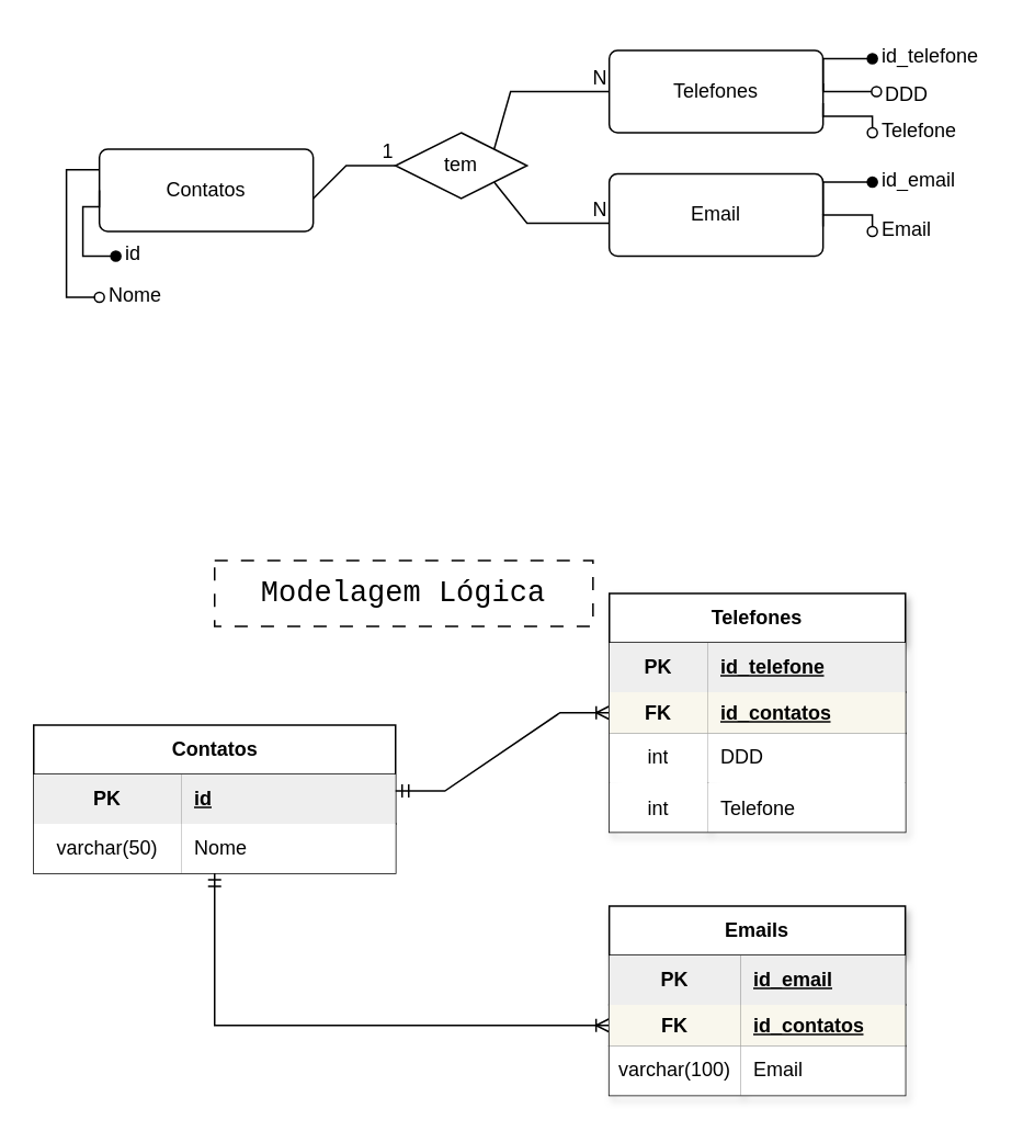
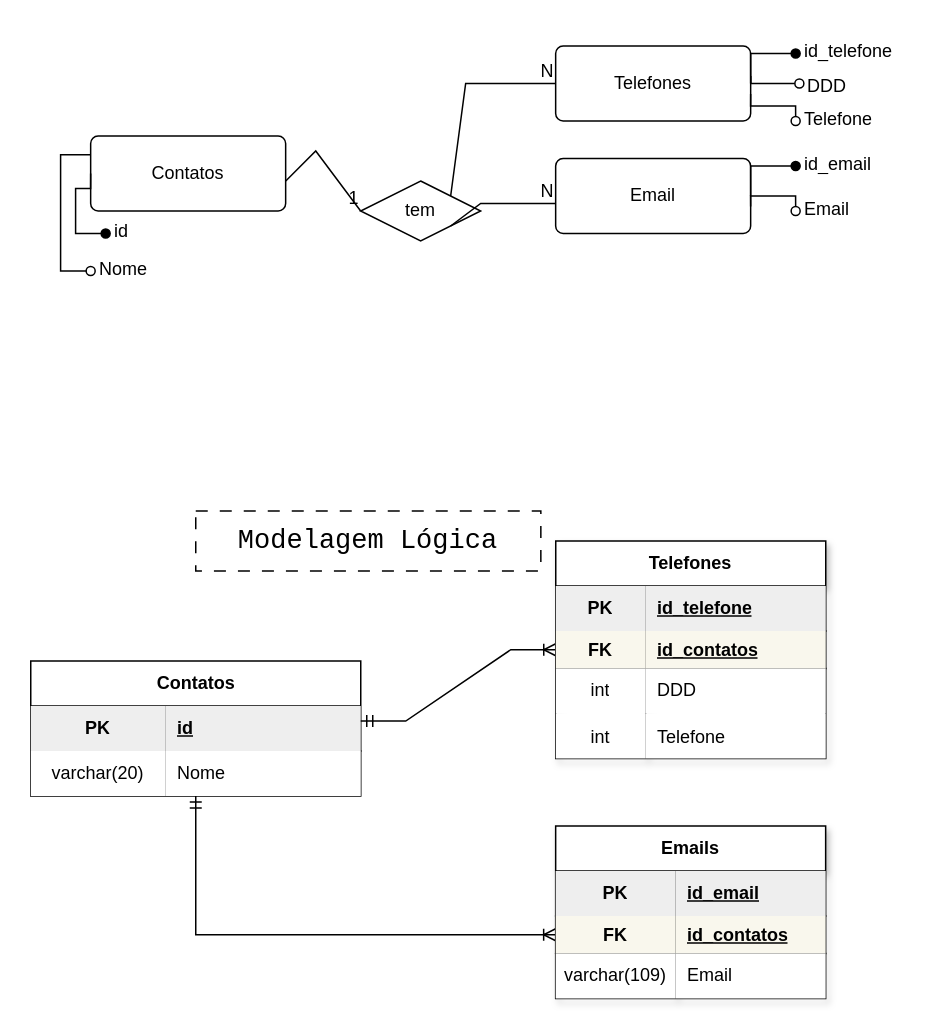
  <mxCell id="0" />
  <mxCell id="1" parent="0" />
  <mxCell id="2" style="edgeStyle=orthogonalEdgeStyle;rounded=0;orthogonalLoop=1;jettySize=auto;html=1;entryX=0;entryY=0.5;entryDx=0;entryDy=0;endArrow=ERoneToMany;endFill=0;startArrow=ERmandOne;startFill=0;" parent="1" source="3" target="28" edge="1"><mxGeometry relative="1" as="geometry" /></mxCell>
  <mxCell id="3" value="Contatos" style="shape=table;startSize=30;container=1;collapsible=1;childLayout=tableLayout;fixedRows=1;rowLines=0;fontStyle=1;align=center;resizeLast=1;html=1;" parent="1" vertex="1"><mxGeometry x="20" y="440" width="220" height="90" as="geometry" /></mxCell>
  <mxCell id="4" value="" style="shape=tableRow;horizontal=0;startSize=0;swimlaneHead=0;swimlaneBody=0;fillColor=none;collapsible=0;dropTarget=0;points=[[0,0.5],[1,0.5]];portConstraint=eastwest;top=0;left=0;right=0;bottom=1;" parent="3" vertex="1"><mxGeometry y="30" width="220" height="30" as="geometry" /></mxCell>
  <mxCell id="5" value="PK" style="shape=partialRectangle;connectable=0;fillColor=#eeeeee;top=0;left=0;bottom=0;right=0;fontStyle=1;overflow=hidden;whiteSpace=wrap;html=1;strokeColor=#36393d;" parent="4" vertex="1"><mxGeometry width="90" height="30" as="geometry"><mxRectangle width="90" height="30" as="alternateBounds" /></mxGeometry></mxCell>
  <mxCell id="6" value="id" style="shape=partialRectangle;connectable=0;fillColor=#eeeeee;top=0;left=0;bottom=0;right=0;align=left;spacingLeft=6;fontStyle=5;overflow=hidden;whiteSpace=wrap;html=1;strokeColor=#36393d;" parent="4" vertex="1"><mxGeometry x="90" width="130" height="30" as="geometry"><mxRectangle width="130" height="30" as="alternateBounds" /></mxGeometry></mxCell>
  <mxCell id="7" value="" style="shape=tableRow;horizontal=0;startSize=0;swimlaneHead=0;swimlaneBody=0;fillColor=none;collapsible=0;dropTarget=0;points=[[0,0.5],[1,0.5]];portConstraint=eastwest;top=0;left=0;right=0;bottom=0;" parent="3" vertex="1"><mxGeometry y="60" width="220" height="30" as="geometry" /></mxCell>
- <mxCell id="8" value="varchar(50)" style="shape=partialRectangle;connectable=0;top=0;left=0;bottom=0;right=0;editable=1;overflow=hidden;whiteSpace=wrap;html=1;" parent="7" vertex="1"><mxGeometry width="90" height="30" as="geometry"><mxRectangle width="90" height="30" as="alternateBounds" /></mxGeometry></mxCell>
+ <mxCell id="8" value="varchar(20)" style="shape=partialRectangle;connectable=0;top=0;left=0;bottom=0;right=0;editable=1;overflow=hidden;whiteSpace=wrap;html=1;" parent="7" vertex="1"><mxGeometry width="90" height="30" as="geometry"><mxRectangle width="90" height="30" as="alternateBounds" /></mxGeometry></mxCell>
  <mxCell id="9" value="Nome" style="shape=partialRectangle;connectable=0;top=0;left=0;bottom=0;right=0;align=left;spacingLeft=6;overflow=hidden;whiteSpace=wrap;html=1;" parent="7" vertex="1"><mxGeometry x="90" width="130" height="30" as="geometry"><mxRectangle width="130" height="30" as="alternateBounds" /></mxGeometry></mxCell>
  <mxCell id="10" value="" style="edgeStyle=entityRelationEdgeStyle;fontSize=12;html=1;endArrow=ERoneToMany;rounded=0;entryX=0;entryY=0.5;entryDx=0;entryDy=0;startArrow=ERmandOne;startFill=0;" parent="1" target="15" edge="1"><mxGeometry width="100" height="100" relative="1" as="geometry"><mxPoint x="240" y="480" as="sourcePoint" /><mxPoint x="340" y="380" as="targetPoint" /></mxGeometry></mxCell>
  <mxCell id="11" value="Telefones" style="shape=table;startSize=30;container=1;collapsible=1;childLayout=tableLayout;fixedRows=1;rowLines=0;fontStyle=1;align=center;resizeLast=1;html=1;whiteSpace=wrap;shadow=1;" parent="1" vertex="1"><mxGeometry x="370" y="360" width="180" height="145" as="geometry" /></mxCell>
  <mxCell id="12" value="" style="shape=tableRow;horizontal=0;startSize=0;swimlaneHead=0;swimlaneBody=0;fillColor=none;collapsible=0;dropTarget=0;points=[[0,0.5],[1,0.5]];portConstraint=eastwest;top=0;left=0;right=0;bottom=1;html=1;swimlaneFillColor=none;rounded=0;" parent="11" vertex="1"><mxGeometry y="30" width="180" height="30" as="geometry" /></mxCell>
  <mxCell id="13" value="PK" style="shape=partialRectangle;connectable=0;top=0;left=0;bottom=0;right=0;fontStyle=1;overflow=hidden;html=1;whiteSpace=wrap;fillColor=#eeeeee;strokeColor=#36393d;" parent="12" vertex="1"><mxGeometry width="60" height="30" as="geometry"><mxRectangle width="60" height="30" as="alternateBounds" /></mxGeometry></mxCell>
  <mxCell id="14" value="id_telefone" style="shape=partialRectangle;connectable=0;top=0;left=0;bottom=0;right=0;align=left;spacingLeft=6;fontStyle=5;overflow=hidden;html=1;whiteSpace=wrap;fillColor=#eeeeee;strokeColor=#36393d;" parent="12" vertex="1"><mxGeometry x="60" width="120" height="30" as="geometry"><mxRectangle width="120" height="30" as="alternateBounds" /></mxGeometry></mxCell>
  <mxCell id="15" value="" style="shape=tableRow;horizontal=0;startSize=0;swimlaneHead=0;swimlaneBody=0;fillColor=none;collapsible=0;dropTarget=0;points=[[0,0.5],[1,0.5]];portConstraint=eastwest;top=0;left=0;right=0;bottom=1;html=1;" parent="11" vertex="1"><mxGeometry y="60" width="180" height="25" as="geometry" /></mxCell>
  <mxCell id="16" value="FK" style="shape=partialRectangle;connectable=0;fillColor=#f9f7ed;top=0;left=0;bottom=0;right=0;fontStyle=1;overflow=hidden;html=1;whiteSpace=wrap;strokeColor=#36393d;" parent="15" vertex="1"><mxGeometry width="60" height="25" as="geometry"><mxRectangle width="60" height="25" as="alternateBounds" /></mxGeometry></mxCell>
  <mxCell id="17" value="id_contatos" style="shape=partialRectangle;connectable=0;fillColor=#f9f7ed;top=0;left=0;bottom=0;right=0;align=left;spacingLeft=6;fontStyle=5;overflow=hidden;html=1;whiteSpace=wrap;strokeColor=#36393d;" parent="15" vertex="1"><mxGeometry x="60" width="120" height="25" as="geometry"><mxRectangle width="120" height="25" as="alternateBounds" /></mxGeometry></mxCell>
  <mxCell id="18" value="" style="shape=tableRow;horizontal=0;startSize=0;swimlaneHead=0;swimlaneBody=0;fillColor=none;collapsible=0;dropTarget=0;points=[[0,0.5],[1,0.5]];portConstraint=eastwest;top=0;left=0;right=0;bottom=0;html=1;" parent="11" vertex="1"><mxGeometry y="85" width="180" height="30" as="geometry" /></mxCell>
  <mxCell id="19" value="int" style="shape=partialRectangle;connectable=0;top=0;left=0;bottom=0;right=0;editable=1;overflow=hidden;html=1;whiteSpace=wrap;" parent="18" vertex="1"><mxGeometry width="60" height="30" as="geometry"><mxRectangle width="60" height="30" as="alternateBounds" /></mxGeometry></mxCell>
  <mxCell id="20" value="DDD" style="shape=partialRectangle;connectable=0;top=0;left=0;bottom=0;right=0;align=left;spacingLeft=6;overflow=hidden;html=1;whiteSpace=wrap;" parent="18" vertex="1"><mxGeometry x="60" width="120" height="30" as="geometry"><mxRectangle width="120" height="30" as="alternateBounds" /></mxGeometry></mxCell>
  <mxCell id="21" value="" style="shape=tableRow;horizontal=0;startSize=0;swimlaneHead=0;swimlaneBody=0;fillColor=none;collapsible=0;dropTarget=0;points=[[0,0.5],[1,0.5]];portConstraint=eastwest;top=0;left=0;right=0;bottom=0;" vertex="1" parent="11"><mxGeometry y="115" width="180" height="30" as="geometry" /></mxCell>
  <mxCell id="22" value="int" style="shape=partialRectangle;connectable=0;fillColor=default;top=0;left=0;bottom=0;right=0;editable=1;overflow=hidden;strokeColor=default;align=center;verticalAlign=middle;fontFamily=Helvetica;fontSize=12;fontColor=default;" vertex="1" parent="21"><mxGeometry width="60" height="30" as="geometry"><mxRectangle width="60" height="30" as="alternateBounds" /></mxGeometry></mxCell>
  <mxCell id="23" value="Telefone" style="shape=partialRectangle;connectable=0;fillColor=default;top=0;left=0;bottom=0;right=0;align=left;spacingLeft=6;overflow=hidden;strokeColor=default;verticalAlign=middle;fontFamily=Helvetica;fontSize=12;fontColor=default;" vertex="1" parent="21"><mxGeometry x="60" width="120" height="30" as="geometry"><mxRectangle width="120" height="30" as="alternateBounds" /></mxGeometry></mxCell>
  <mxCell id="24" value="Emails" style="shape=table;startSize=30;container=1;collapsible=1;childLayout=tableLayout;fixedRows=1;rowLines=0;fontStyle=1;align=center;resizeLast=1;html=1;whiteSpace=wrap;shadow=1;" parent="1" vertex="1"><mxGeometry x="369.94" y="550" width="180" height="115" as="geometry" /></mxCell>
  <mxCell id="25" value="" style="shape=tableRow;horizontal=0;startSize=0;swimlaneHead=0;swimlaneBody=0;fillColor=none;collapsible=0;dropTarget=0;points=[[0,0.5],[1,0.5]];portConstraint=eastwest;top=0;left=0;right=0;bottom=1;html=1;swimlaneFillColor=none;rounded=0;" parent="24" vertex="1"><mxGeometry y="30" width="180" height="30" as="geometry" /></mxCell>
  <mxCell id="26" value="PK" style="shape=partialRectangle;connectable=0;top=0;left=0;bottom=0;right=0;fontStyle=1;overflow=hidden;html=1;whiteSpace=wrap;fillColor=#eeeeee;strokeColor=#36393d;" parent="25" vertex="1"><mxGeometry width="80" height="30" as="geometry"><mxRectangle width="80" height="30" as="alternateBounds" /></mxGeometry></mxCell>
  <mxCell id="27" value="id_email" style="shape=partialRectangle;connectable=0;top=0;left=0;bottom=0;right=0;align=left;spacingLeft=6;fontStyle=5;overflow=hidden;html=1;whiteSpace=wrap;fillColor=#eeeeee;strokeColor=#36393d;" parent="25" vertex="1"><mxGeometry x="80" width="100" height="30" as="geometry"><mxRectangle width="100" height="30" as="alternateBounds" /></mxGeometry></mxCell>
  <mxCell id="28" value="" style="shape=tableRow;horizontal=0;startSize=0;swimlaneHead=0;swimlaneBody=0;fillColor=none;collapsible=0;dropTarget=0;points=[[0,0.5],[1,0.5]];portConstraint=eastwest;top=0;left=0;right=0;bottom=1;html=1;" parent="24" vertex="1"><mxGeometry y="60" width="180" height="25" as="geometry" /></mxCell>
  <mxCell id="29" value="FK" style="shape=partialRectangle;connectable=0;fillColor=#f9f7ed;top=0;left=0;bottom=0;right=0;fontStyle=1;overflow=hidden;html=1;whiteSpace=wrap;strokeColor=#36393d;" parent="28" vertex="1"><mxGeometry width="80" height="25" as="geometry"><mxRectangle width="80" height="25" as="alternateBounds" /></mxGeometry></mxCell>
  <mxCell id="30" value="id_contatos" style="shape=partialRectangle;connectable=0;fillColor=#f9f7ed;top=0;left=0;bottom=0;right=0;align=left;spacingLeft=6;fontStyle=5;overflow=hidden;html=1;whiteSpace=wrap;strokeColor=#36393d;" parent="28" vertex="1"><mxGeometry x="80" width="100" height="25" as="geometry"><mxRectangle width="100" height="25" as="alternateBounds" /></mxGeometry></mxCell>
  <mxCell id="31" value="" style="shape=tableRow;horizontal=0;startSize=0;swimlaneHead=0;swimlaneBody=0;fillColor=none;collapsible=0;dropTarget=0;points=[[0,0.5],[1,0.5]];portConstraint=eastwest;top=0;left=0;right=0;bottom=0;html=1;" parent="24" vertex="1"><mxGeometry y="85" width="180" height="30" as="geometry" /></mxCell>
- <mxCell id="32" value="varchar(100)" style="shape=partialRectangle;connectable=0;top=0;left=0;bottom=0;right=0;editable=1;overflow=hidden;html=1;whiteSpace=wrap;" parent="31" vertex="1"><mxGeometry width="80" height="30" as="geometry"><mxRectangle width="80" height="30" as="alternateBounds" /></mxGeometry></mxCell>
+ <mxCell id="32" value="varchar(109)" style="shape=partialRectangle;connectable=0;top=0;left=0;bottom=0;right=0;editable=1;overflow=hidden;html=1;whiteSpace=wrap;" parent="31" vertex="1"><mxGeometry width="80" height="30" as="geometry"><mxRectangle width="80" height="30" as="alternateBounds" /></mxGeometry></mxCell>
  <mxCell id="33" value="Email" style="shape=partialRectangle;connectable=0;top=0;left=0;bottom=0;right=0;align=left;spacingLeft=6;overflow=hidden;html=1;whiteSpace=wrap;" parent="31" vertex="1"><mxGeometry x="80" width="100" height="30" as="geometry"><mxRectangle width="100" height="30" as="alternateBounds" /></mxGeometry></mxCell>
  <mxCell id="34" value="Contatos" style="rounded=1;arcSize=10;whiteSpace=wrap;html=1;align=center;" parent="1" vertex="1"><mxGeometry x="59.94" y="90" width="130" height="50" as="geometry" /></mxCell>
- <mxCell id="35" value="tem" style="shape=rhombus;perimeter=rhombusPerimeter;whiteSpace=wrap;html=1;align=center;" parent="1" vertex="1"><mxGeometry x="239.94" y="80" width="80" height="40" as="geometry" /></mxCell>
+ <mxCell id="35" value="tem" style="shape=rhombus;perimeter=rhombusPerimeter;whiteSpace=wrap;html=1;align=center;" parent="1" vertex="1"><mxGeometry x="239.94" y="120" width="80" height="40" as="geometry" /></mxCell>
  <mxCell id="36" style="edgeStyle=orthogonalEdgeStyle;rounded=0;orthogonalLoop=1;jettySize=auto;html=1;entryX=0;entryY=0.5;entryDx=0;entryDy=0;startArrow=oval;startFill=1;endArrow=none;endFill=0;" parent="1" source="37" target="34" edge="1"><mxGeometry relative="1" as="geometry"><Array as="points"><mxPoint x="49.94" y="155" /><mxPoint x="49.94" y="125" /><mxPoint x="59.94" y="125" /></Array></mxGeometry></mxCell>
  <mxCell id="37" value="id" style="text;strokeColor=none;fillColor=none;spacingLeft=4;spacingRight=4;overflow=hidden;rotatable=0;points=[[0,0.5],[1,0.5]];portConstraint=eastwest;fontSize=12;whiteSpace=wrap;html=1;glass=0;" parent="1" vertex="1"><mxGeometry x="69.94" y="140" width="60" height="30" as="geometry" /></mxCell>
  <mxCell id="38" style="edgeStyle=orthogonalEdgeStyle;rounded=0;orthogonalLoop=1;jettySize=auto;html=1;entryX=0;entryY=0.25;entryDx=0;entryDy=0;endArrow=none;endFill=0;startArrow=oval;startFill=0;" parent="1" source="39" target="34" edge="1"><mxGeometry relative="1" as="geometry"><mxPoint x="39.94" y="105" as="targetPoint" /><Array as="points"><mxPoint x="39.94" y="180" /><mxPoint x="39.94" y="102" /></Array></mxGeometry></mxCell>
  <mxCell id="39" value="Nome" style="text;strokeColor=none;fillColor=none;spacingLeft=4;spacingRight=4;overflow=hidden;rotatable=0;points=[[0,0.5],[1,0.5]];portConstraint=eastwest;fontSize=12;whiteSpace=wrap;html=1;glass=0;" parent="1" vertex="1"><mxGeometry x="59.94" y="165" width="60" height="30" as="geometry" /></mxCell>
  <mxCell id="40" value="Telefones" style="rounded=1;arcSize=10;whiteSpace=wrap;html=1;align=center;" parent="1" vertex="1"><mxGeometry x="369.94" y="30" width="130" height="50" as="geometry" /></mxCell>
  <mxCell id="41" style="edgeStyle=orthogonalEdgeStyle;rounded=0;orthogonalLoop=1;jettySize=auto;html=1;entryX=1;entryY=0.5;entryDx=0;entryDy=0;startArrow=oval;startFill=1;endArrow=none;endFill=0;" parent="1" source="42" target="40" edge="1"><mxGeometry relative="1" as="geometry"><Array as="points"><mxPoint x="499.94" y="35" /></Array></mxGeometry></mxCell>
  <mxCell id="42" value="id_telefone" style="text;strokeColor=none;fillColor=none;spacingLeft=4;spacingRight=4;overflow=hidden;rotatable=0;points=[[0,0.5],[1,0.5]];portConstraint=eastwest;fontSize=12;whiteSpace=wrap;html=1;glass=0;" parent="1" vertex="1"><mxGeometry x="529.94" y="20" width="70" height="30" as="geometry" /></mxCell>
  <mxCell id="43" style="edgeStyle=orthogonalEdgeStyle;rounded=0;orthogonalLoop=1;jettySize=auto;html=1;endArrow=none;endFill=0;startArrow=oval;startFill=0;exitX=0;exitY=0.5;exitDx=0;exitDy=0;" parent="1" source="44" edge="1"><mxGeometry relative="1" as="geometry"><mxPoint x="499.94" y="62" as="targetPoint" /><Array as="points"><mxPoint x="530" y="70" /><mxPoint x="500" y="70" /></Array><mxPoint x="599.94" y="140" as="sourcePoint" /></mxGeometry></mxCell>
  <mxCell id="44" value="Telefone" style="text;strokeColor=none;fillColor=none;spacingLeft=4;spacingRight=4;overflow=hidden;rotatable=0;points=[[0,0.5],[1,0.5]];portConstraint=eastwest;fontSize=12;whiteSpace=wrap;html=1;glass=0;" parent="1" vertex="1"><mxGeometry x="529.94" y="65" width="60" height="30" as="geometry" /></mxCell>
  <mxCell id="45" value="Email" style="rounded=1;arcSize=10;whiteSpace=wrap;html=1;align=center;" parent="1" vertex="1"><mxGeometry x="369.94" y="105" width="130" height="50" as="geometry" /></mxCell>
  <mxCell id="46" style="edgeStyle=orthogonalEdgeStyle;rounded=0;orthogonalLoop=1;jettySize=auto;html=1;entryX=1;entryY=0.5;entryDx=0;entryDy=0;startArrow=oval;startFill=1;endArrow=none;endFill=0;" parent="1" source="47" target="45" edge="1"><mxGeometry relative="1" as="geometry"><Array as="points"><mxPoint x="499.94" y="110" /></Array></mxGeometry></mxCell>
  <mxCell id="47" value="id_email" style="text;strokeColor=none;fillColor=none;spacingLeft=4;spacingRight=4;overflow=hidden;rotatable=0;points=[[0,0.5],[1,0.5]];portConstraint=eastwest;fontSize=12;whiteSpace=wrap;html=1;glass=0;" parent="1" vertex="1"><mxGeometry x="529.94" y="95" width="70" height="30" as="geometry" /></mxCell>
  <mxCell id="48" style="edgeStyle=orthogonalEdgeStyle;rounded=0;orthogonalLoop=1;jettySize=auto;html=1;endArrow=none;endFill=0;startArrow=oval;startFill=0;exitX=0;exitY=0.5;exitDx=0;exitDy=0;" parent="1" source="49" edge="1"><mxGeometry relative="1" as="geometry"><mxPoint x="499.94" y="137" as="targetPoint" /><Array as="points"><mxPoint x="529.94" y="140" /><mxPoint x="529.94" y="130" /><mxPoint x="499.94" y="130" /></Array><mxPoint x="599.94" y="215" as="sourcePoint" /></mxGeometry></mxCell>
  <mxCell id="49" value="Email" style="text;strokeColor=none;fillColor=none;spacingLeft=4;spacingRight=4;overflow=hidden;rotatable=0;points=[[0,0.5],[1,0.5]];portConstraint=eastwest;fontSize=12;whiteSpace=wrap;html=1;glass=0;" parent="1" vertex="1"><mxGeometry x="529.94" y="125" width="60" height="30" as="geometry" /></mxCell>
  <mxCell id="50" value="" style="endArrow=none;html=1;rounded=0;exitX=1;exitY=0;exitDx=0;exitDy=0;entryX=0;entryY=0.5;entryDx=0;entryDy=0;" parent="1" source="35" target="40" edge="1"><mxGeometry relative="1" as="geometry"><mxPoint x="189.94" y="135" as="sourcePoint" /><mxPoint x="349.94" y="135" as="targetPoint" /><Array as="points"><mxPoint x="309.94" y="55" /></Array></mxGeometry></mxCell>
  <mxCell id="51" value="N" style="resizable=0;html=1;whiteSpace=wrap;align=right;verticalAlign=bottom;" parent="50" connectable="0" vertex="1"><mxGeometry x="1" relative="1" as="geometry" /></mxCell>
  <mxCell id="52" value="" style="endArrow=none;html=1;rounded=0;entryX=0;entryY=0.6;entryDx=0;entryDy=0;entryPerimeter=0;exitX=1;exitY=1;exitDx=0;exitDy=0;" parent="1" source="35" target="45" edge="1"><mxGeometry relative="1" as="geometry"><mxPoint x="309.94" y="100" as="sourcePoint" /><mxPoint x="379.94" y="65" as="targetPoint" /><Array as="points"><mxPoint x="319.94" y="135" /></Array></mxGeometry></mxCell>
  <mxCell id="53" value="N" style="resizable=0;html=1;whiteSpace=wrap;align=right;verticalAlign=bottom;" parent="52" connectable="0" vertex="1"><mxGeometry x="1" relative="1" as="geometry" /></mxCell>
  <mxCell id="54" value="Modelagem Lógica" style="text;html=1;align=center;verticalAlign=middle;whiteSpace=wrap;rounded=0;fontFamily=Courier New;horizontal=1;fontSize=18;fillColor=default;gradientColor=none;strokeColor=default;dashed=1;dashPattern=8 8;" parent="1" vertex="1"><mxGeometry x="130" y="340" width="230.06" height="40" as="geometry" /></mxCell>
  <mxCell id="55" value="" style="endArrow=none;html=1;rounded=0;entryX=0;entryY=0.5;entryDx=0;entryDy=0;" parent="1" target="35" edge="1"><mxGeometry relative="1" as="geometry"><mxPoint x="190" y="120" as="sourcePoint" /><mxPoint x="319.94" y="109.41" as="targetPoint" /><Array as="points"><mxPoint x="210" y="100" /></Array></mxGeometry></mxCell>
  <mxCell id="56" value="1" style="resizable=0;html=1;whiteSpace=wrap;align=right;verticalAlign=bottom;" parent="55" connectable="0" vertex="1"><mxGeometry x="1" relative="1" as="geometry" /></mxCell>
  <mxCell id="57" style="edgeStyle=orthogonalEdgeStyle;rounded=0;orthogonalLoop=1;jettySize=auto;html=1;endArrow=none;endFill=0;startArrow=oval;startFill=0;exitX=0;exitY=0.5;exitDx=0;exitDy=0;" edge="1" parent="1" source="58"><mxGeometry relative="1" as="geometry"><mxPoint x="500" y="50" as="targetPoint" /><Array as="points"><mxPoint x="500" y="55" /></Array><mxPoint x="520" y="60" as="sourcePoint" /></mxGeometry></mxCell>
  <mxCell id="58" value="DDD" style="text;strokeColor=none;fillColor=none;spacingLeft=4;spacingRight=4;overflow=hidden;rotatable=0;points=[[0,0.5],[1,0.5]];portConstraint=eastwest;fontSize=12;whiteSpace=wrap;html=1;glass=0;" vertex="1" parent="1"><mxGeometry x="532.41" y="42.5" width="47.59" height="25" as="geometry" /></mxCell>
